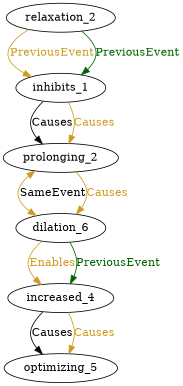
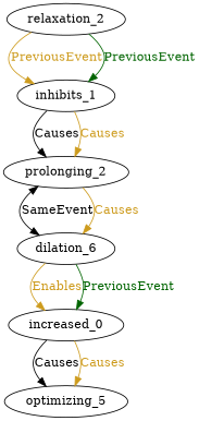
  digraph {
    rankdir=TB
    edge [color=goldenrod3 fontcolor=goldenrod3]
    n1 [label=relaxation_2]
    n2 [label=inhibits_1]
    n3 [label=prolonging_2]
    n4 [label=dilation_6]
-   n5 [label=increased_4]
+   n5 [label=increased_0]
    n6 [label=optimizing_5]
    n1 -> n2 [label=PreviousEvent]
    n1 -> n2 [color=darkgreen fontcolor=darkgreen label=PreviousEvent]
    n2 -> n3 [color=Black fontcolor=black label=Causes]
    n2 -> n3 [label=Causes]
-   n3 -> n4 [dir=both fontcolor=black label=SameEvent]
+   n3 -> n4 [color=Black dir=both fontcolor=black label=SameEvent]
    n3 -> n4 [label=Causes]
    n4 -> n5 [label=Enables]
    n4 -> n5 [color=darkgreen fontcolor=darkgreen label=PreviousEvent]
    n5 -> n6 [color=Black fontcolor=black label=Causes]
    n5 -> n6 [label=Causes]
  }
